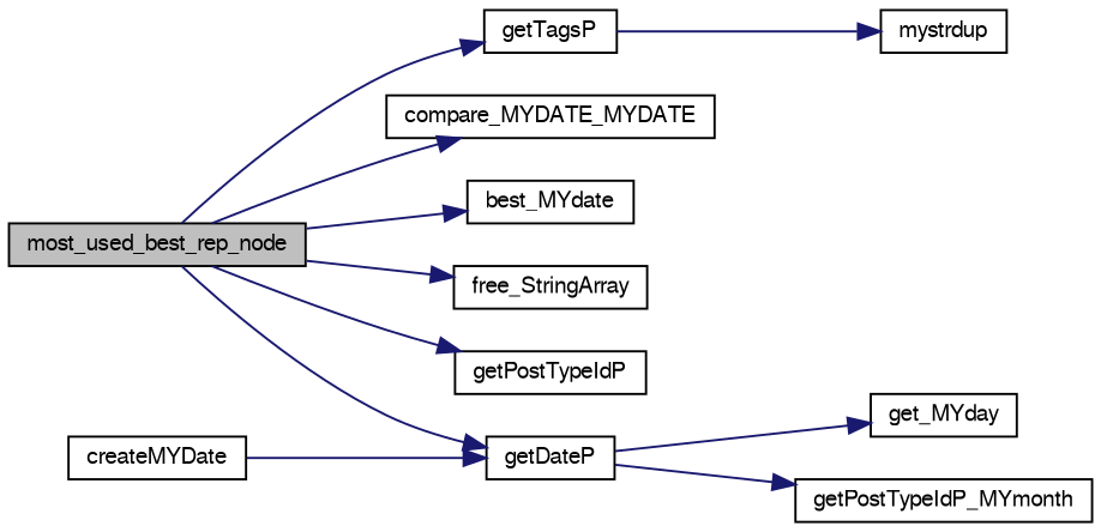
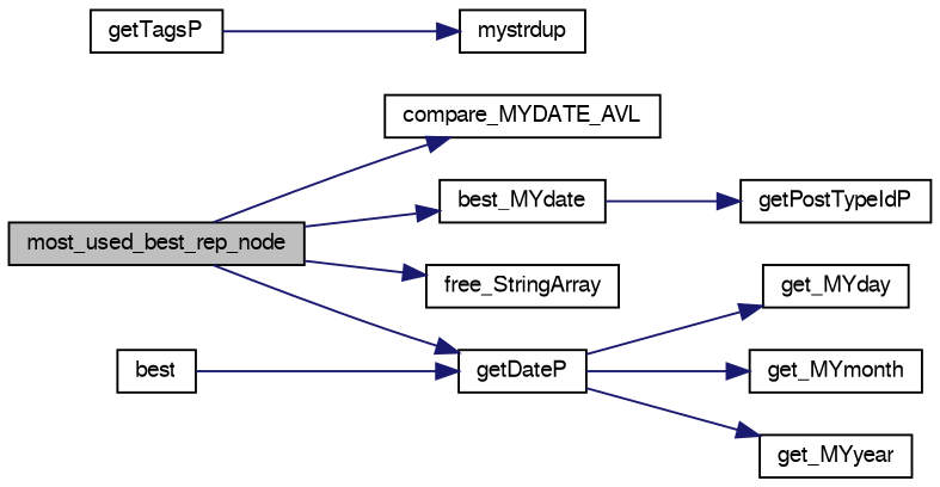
  digraph {
    rankdir=LR
    node [color=black fillcolor=white fontname=FreeSans fontsize=10 shape=record style=filled]
    edge [color=midnightblue fontname=FreeSans fontsize=10 labelfontname=FreeSans labelfontsize=10 style=solid]
    n1 [fillcolor=grey75 fontcolor=black height=0.2 label=most_used_best_rep_node width=0.4]
-   n2 [height=0.2 label=compare_MYDATE_MYDATE width=0.4]
+   n2 [height=0.2 label=compare_MYDATE_AVL width=0.4]
    n3 [height=0.2 label=best_MYdate width=0.4]
    n4 [height=0.2 label=free_StringArray width=0.4]
    n5 [height=0.2 label=getDateP width=0.4]
    n6 [height=0.2 label=getPostTypeIdP width=0.4]
    n7 [height=0.2 label=getTagsP width=0.4]
    n8 [height=0.2 label=get_MYday width=0.4]
-   n9 [height=0.2 label=getPostTypeIdP_MYmonth width=0.4]
+   n9 [height=0.2 label=get_MYmonth width=0.4]
+   n10 [height=0.2 label=get_MYyear width=0.4]
    n11 [height=0.2 label=mystrdup width=0.4]
-   n12 [height=0.2 label=createMYDate width=0.4]
+   n12 [height=0.2 label=best width=0.4]
    n1 -> n2
    n1 -> n3
    n1 -> n4
    n1 -> n5
-   n1 -> n6
-   n1 -> n7
+   n3 -> n6
    n5 -> n8
    n5 -> n9
+   n5 -> n10
    n7 -> n11
    n12 -> n5
  }
